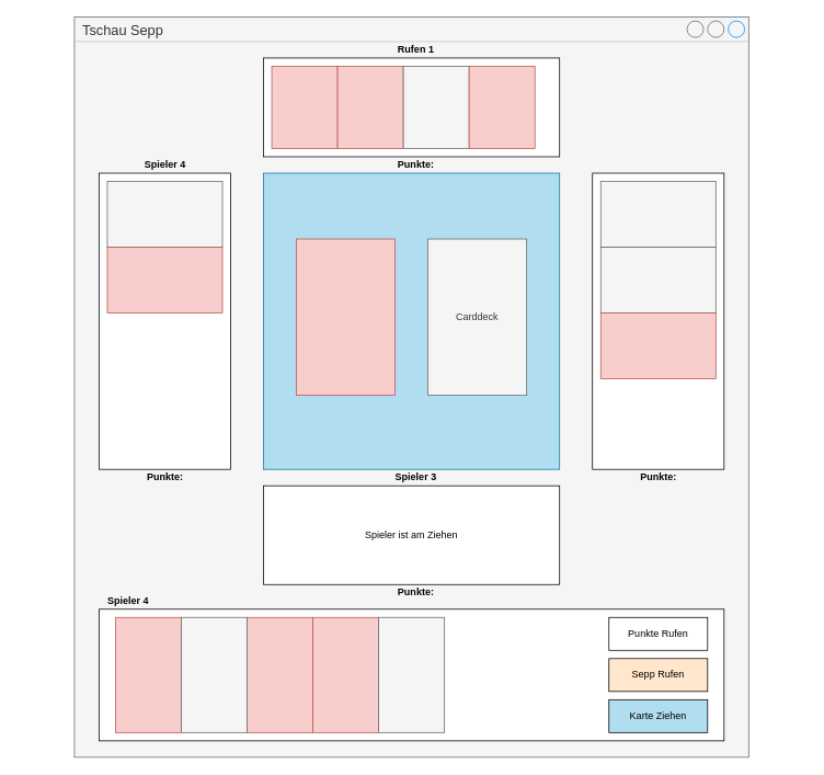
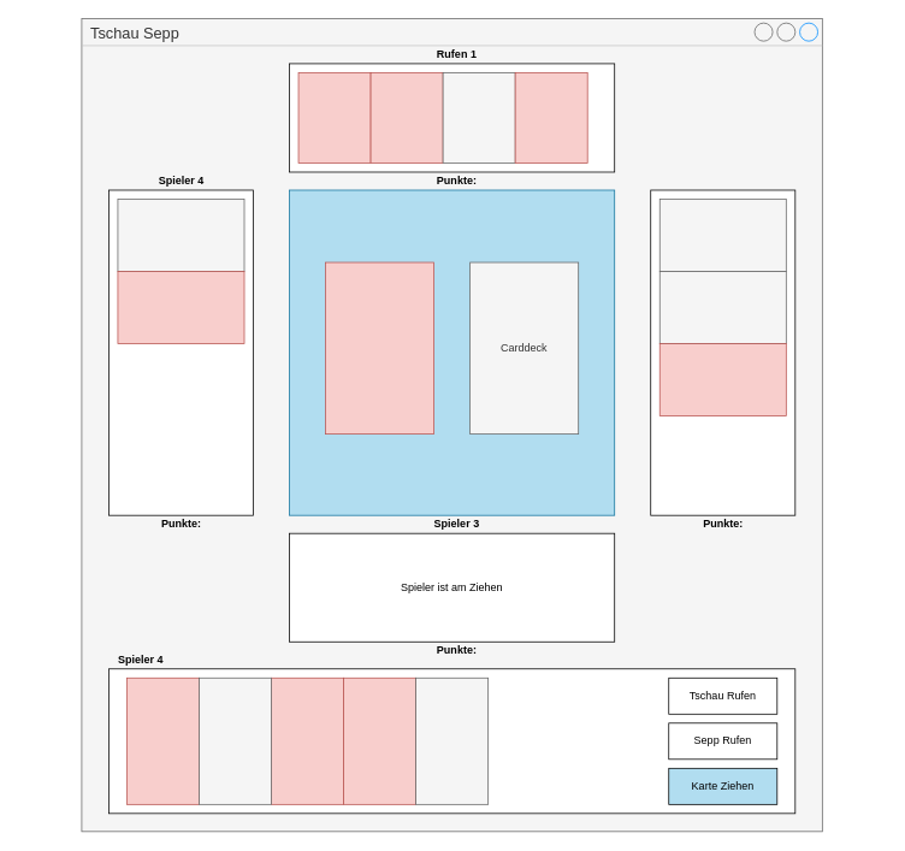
  <mxCell id="0" />
  <mxCell id="1" parent="0" />
  <mxCell id="2" value="Tschau Sepp" style="strokeWidth=1;shadow=0;dashed=0;align=center;html=1;shape=mxgraph.mockup.containers.window;align=left;verticalAlign=top;spacingLeft=8;strokeColor2=#008cff;strokeColor3=#c4c4c4;mainText=;fontSize=17;labelBackgroundColor=none;fillColor=#f5f5f5;strokeColor=#666666;fontColor=#333333;" vertex="1" parent="1"><mxGeometry x="90" y="20" width="820" height="900" as="geometry" /></mxCell>
  <mxCell id="3" value="" style="rounded=0;whiteSpace=wrap;html=1;" vertex="1" parent="1"><mxGeometry x="320" y="70" width="360" height="120" as="geometry" /></mxCell>
  <mxCell id="4" value="" style="rounded=0;whiteSpace=wrap;html=1;rotation=90;" vertex="1" parent="1"><mxGeometry x="20" y="310" width="360" height="160" as="geometry" /></mxCell>
  <mxCell id="5" value="" style="rounded=0;whiteSpace=wrap;html=1;rotation=90;" vertex="1" parent="1"><mxGeometry x="620" y="310" width="360" height="160" as="geometry" /></mxCell>
  <mxCell id="6" value="Spieler ist am Ziehen" style="rounded=0;whiteSpace=wrap;html=1;" vertex="1" parent="1"><mxGeometry x="320" y="590" width="360" height="120" as="geometry" /></mxCell>
  <mxCell id="7" value="" style="rounded=0;whiteSpace=wrap;html=1;fillColor=#f8cecc;strokeColor=#b85450;" vertex="1" parent="1"><mxGeometry x="330" y="80" width="80" height="100" as="geometry" /></mxCell>
  <mxCell id="8" value="" style="rounded=0;whiteSpace=wrap;html=1;fillColor=#f8cecc;strokeColor=#b85450;" vertex="1" parent="1"><mxGeometry x="410" y="80" width="80" height="100" as="geometry" /></mxCell>
  <mxCell id="9" value="" style="rounded=0;whiteSpace=wrap;html=1;fillColor=#f5f5f5;strokeColor=#666666;fontColor=#333333;" vertex="1" parent="1"><mxGeometry x="490" y="80" width="80" height="100" as="geometry" /></mxCell>
  <mxCell id="10" value="" style="rounded=0;whiteSpace=wrap;html=1;fillColor=#f8cecc;strokeColor=#b85450;" vertex="1" parent="1"><mxGeometry x="570" y="80" width="80" height="100" as="geometry" /></mxCell>
  <mxCell id="11" value="" style="rounded=0;whiteSpace=wrap;html=1;rotation=90;fillColor=#f5f5f5;strokeColor=#666666;fontColor=#333333;" vertex="1" parent="1"><mxGeometry x="160" y="190" width="80" height="140" as="geometry" /></mxCell>
  <mxCell id="12" value="" style="rounded=0;whiteSpace=wrap;html=1;rotation=90;fillColor=#f8cecc;strokeColor=#b85450;" vertex="1" parent="1"><mxGeometry x="160" y="270" width="80" height="140" as="geometry" /></mxCell>
  <mxCell id="13" value="" style="rounded=0;whiteSpace=wrap;html=1;rotation=90;fillColor=#f5f5f5;strokeColor=#666666;fontColor=#333333;" vertex="1" parent="1"><mxGeometry x="760" y="190" width="80" height="140" as="geometry" /></mxCell>
  <mxCell id="14" value="" style="rounded=0;whiteSpace=wrap;html=1;rotation=90;fillColor=#f5f5f5;strokeColor=#666666;fontColor=#333333;" vertex="1" parent="1"><mxGeometry x="760" y="270" width="80" height="140" as="geometry" /></mxCell>
  <mxCell id="15" value="" style="rounded=0;whiteSpace=wrap;html=1;rotation=90;fillColor=#f8cecc;strokeColor=#b85450;" vertex="1" parent="1"><mxGeometry x="760" y="350" width="80" height="140" as="geometry" /></mxCell>
  <mxCell id="16" value="" style="rounded=0;whiteSpace=wrap;html=1;rotation=90;fillColor=#b1ddf0;strokeColor=#10739e;" vertex="1" parent="1"><mxGeometry x="320" y="210" width="360" height="360" as="geometry" /></mxCell>
  <mxCell id="17" value="" style="rounded=0;whiteSpace=wrap;html=1;rotation=0;fillColor=#f8cecc;strokeColor=#b85450;" vertex="1" parent="1"><mxGeometry x="360" y="290" width="120" height="190" as="geometry" /></mxCell>
  <mxCell id="18" value="Carddeck" style="rounded=0;whiteSpace=wrap;html=1;rotation=0;fillColor=#f5f5f5;strokeColor=#666666;fontColor=#333333;" vertex="1" parent="1"><mxGeometry x="520" y="290" width="120" height="190" as="geometry" /></mxCell>
  <mxCell id="19" value="" style="rounded=0;whiteSpace=wrap;html=1;" vertex="1" parent="1"><mxGeometry x="120" y="740" width="760" height="160" as="geometry" /></mxCell>
  <mxCell id="20" value="" style="rounded=0;whiteSpace=wrap;html=1;fillColor=#f8cecc;strokeColor=#b85450;" vertex="1" parent="1"><mxGeometry x="140" y="750" width="80" height="140" as="geometry" /></mxCell>
  <mxCell id="21" value="" style="rounded=0;whiteSpace=wrap;html=1;fillColor=#f8cecc;strokeColor=#b85450;" vertex="1" parent="1"><mxGeometry x="300" y="750" width="80" height="140" as="geometry" /></mxCell>
  <mxCell id="22" value="" style="rounded=0;whiteSpace=wrap;html=1;fillColor=#f5f5f5;strokeColor=#666666;fontColor=#333333;" vertex="1" parent="1"><mxGeometry x="220" y="750" width="80" height="140" as="geometry" /></mxCell>
  <mxCell id="23" value="" style="rounded=0;whiteSpace=wrap;html=1;fillColor=#f8cecc;strokeColor=#b85450;" vertex="1" parent="1"><mxGeometry x="380" y="750" width="80" height="140" as="geometry" /></mxCell>
  <mxCell id="24" value="" style="rounded=0;whiteSpace=wrap;html=1;fillColor=#f5f5f5;strokeColor=#666666;fontColor=#333333;" vertex="1" parent="1"><mxGeometry x="460" y="750" width="80" height="140" as="geometry" /></mxCell>
- <mxCell id="25" value="Punkte Rufen" style="rounded=0;whiteSpace=wrap;html=1;" vertex="1" parent="1"><mxGeometry x="740" y="750" width="120" height="40" as="geometry" /></mxCell>
- <mxCell id="26" value="Sepp Rufen" style="rounded=0;whiteSpace=wrap;html=1;fillColor=#ffe6cc;" vertex="1" parent="1"><mxGeometry x="740" y="800" width="120" height="40" as="geometry" /></mxCell>
+ <mxCell id="25" value="Tschau Rufen" style="rounded=0;whiteSpace=wrap;html=1;" vertex="1" parent="1"><mxGeometry x="740" y="750" width="120" height="40" as="geometry" /></mxCell>
+ <mxCell id="26" value="Sepp Rufen" style="rounded=0;whiteSpace=wrap;html=1;" vertex="1" parent="1"><mxGeometry x="740" y="800" width="120" height="40" as="geometry" /></mxCell>
  <mxCell id="27" value="Karte Ziehen" style="rounded=0;whiteSpace=wrap;html=1;fillColor=#b1ddf0;" vertex="1" parent="1"><mxGeometry x="740" y="850" width="120" height="40" as="geometry" /></mxCell>
  <mxCell id="28" value="&lt;b&gt;Spieler 3&lt;/b&gt;" style="text;html=1;align=center;verticalAlign=middle;resizable=0;points=[];autosize=1;" vertex="1" parent="1"><mxGeometry x="470" y="570" width="70" height="20" as="geometry" /></mxCell>
  <mxCell id="29" value="&lt;b&gt;Rufen 1&lt;/b&gt;" style="text;html=1;align=center;verticalAlign=middle;resizable=0;points=[];autosize=1;" vertex="1" parent="1"><mxGeometry x="470" y="50" width="70" height="20" as="geometry" /></mxCell>
  <mxCell id="30" value="&lt;b&gt;Spieler 4&lt;/b&gt;" style="text;html=1;align=center;verticalAlign=middle;resizable=0;points=[];autosize=1;" vertex="1" parent="1"><mxGeometry x="165" y="190" width="70" height="20" as="geometry" /></mxCell>
  <mxCell id="31" value="&lt;b&gt;Spieler 4&lt;/b&gt;" style="text;html=1;align=center;verticalAlign=middle;resizable=0;points=[];autosize=1;" vertex="1" parent="1"><mxGeometry x="120" y="720" width="70" height="20" as="geometry" /></mxCell>
  <mxCell id="32" value="&lt;b&gt;Punkte:&lt;/b&gt;" style="text;html=1;align=center;verticalAlign=middle;resizable=0;points=[];autosize=1;" vertex="1" parent="1"><mxGeometry x="770" y="570" width="60" height="20" as="geometry" /></mxCell>
  <mxCell id="33" value="&lt;b&gt;Punkte:&lt;/b&gt;" style="text;html=1;align=center;verticalAlign=middle;resizable=0;points=[];autosize=1;" vertex="1" parent="1"><mxGeometry x="170" y="570" width="60" height="20" as="geometry" /></mxCell>
  <mxCell id="34" value="&lt;b&gt;Punkte:&lt;/b&gt;" style="text;html=1;align=center;verticalAlign=middle;resizable=0;points=[];autosize=1;" vertex="1" parent="1"><mxGeometry x="475" y="190" width="60" height="20" as="geometry" /></mxCell>
  <mxCell id="35" value="&lt;b&gt;Punkte:&lt;/b&gt;" style="text;html=1;align=center;verticalAlign=middle;resizable=0;points=[];autosize=1;" vertex="1" parent="1"><mxGeometry x="475" y="710" width="60" height="20" as="geometry" /></mxCell>
